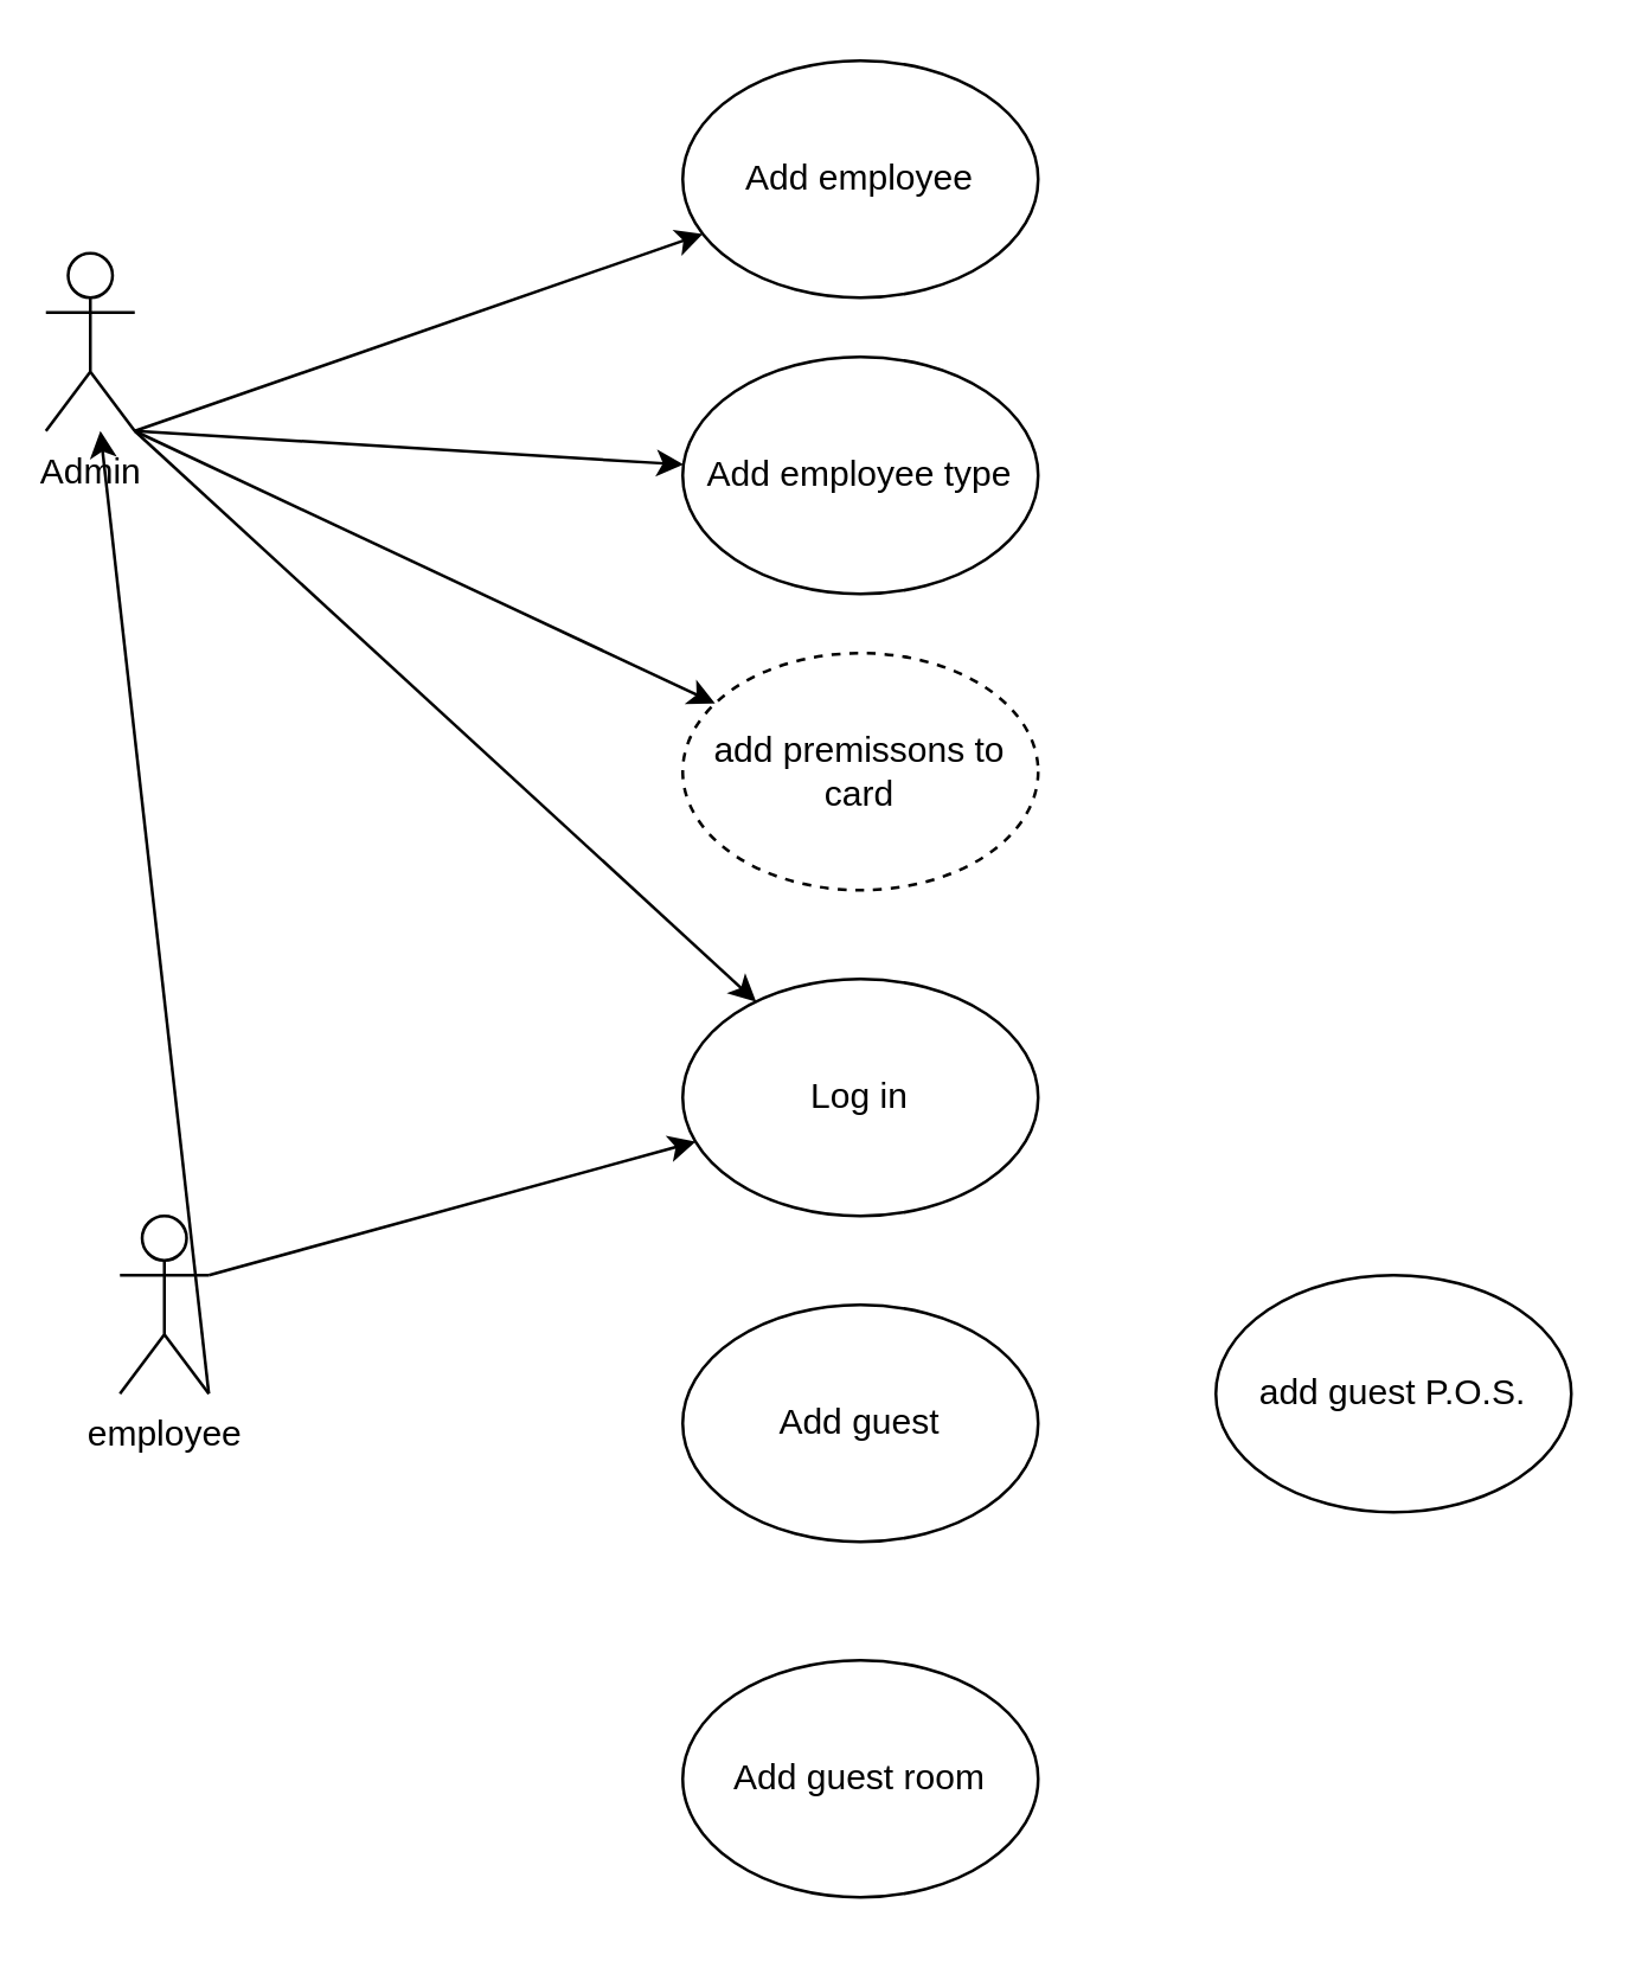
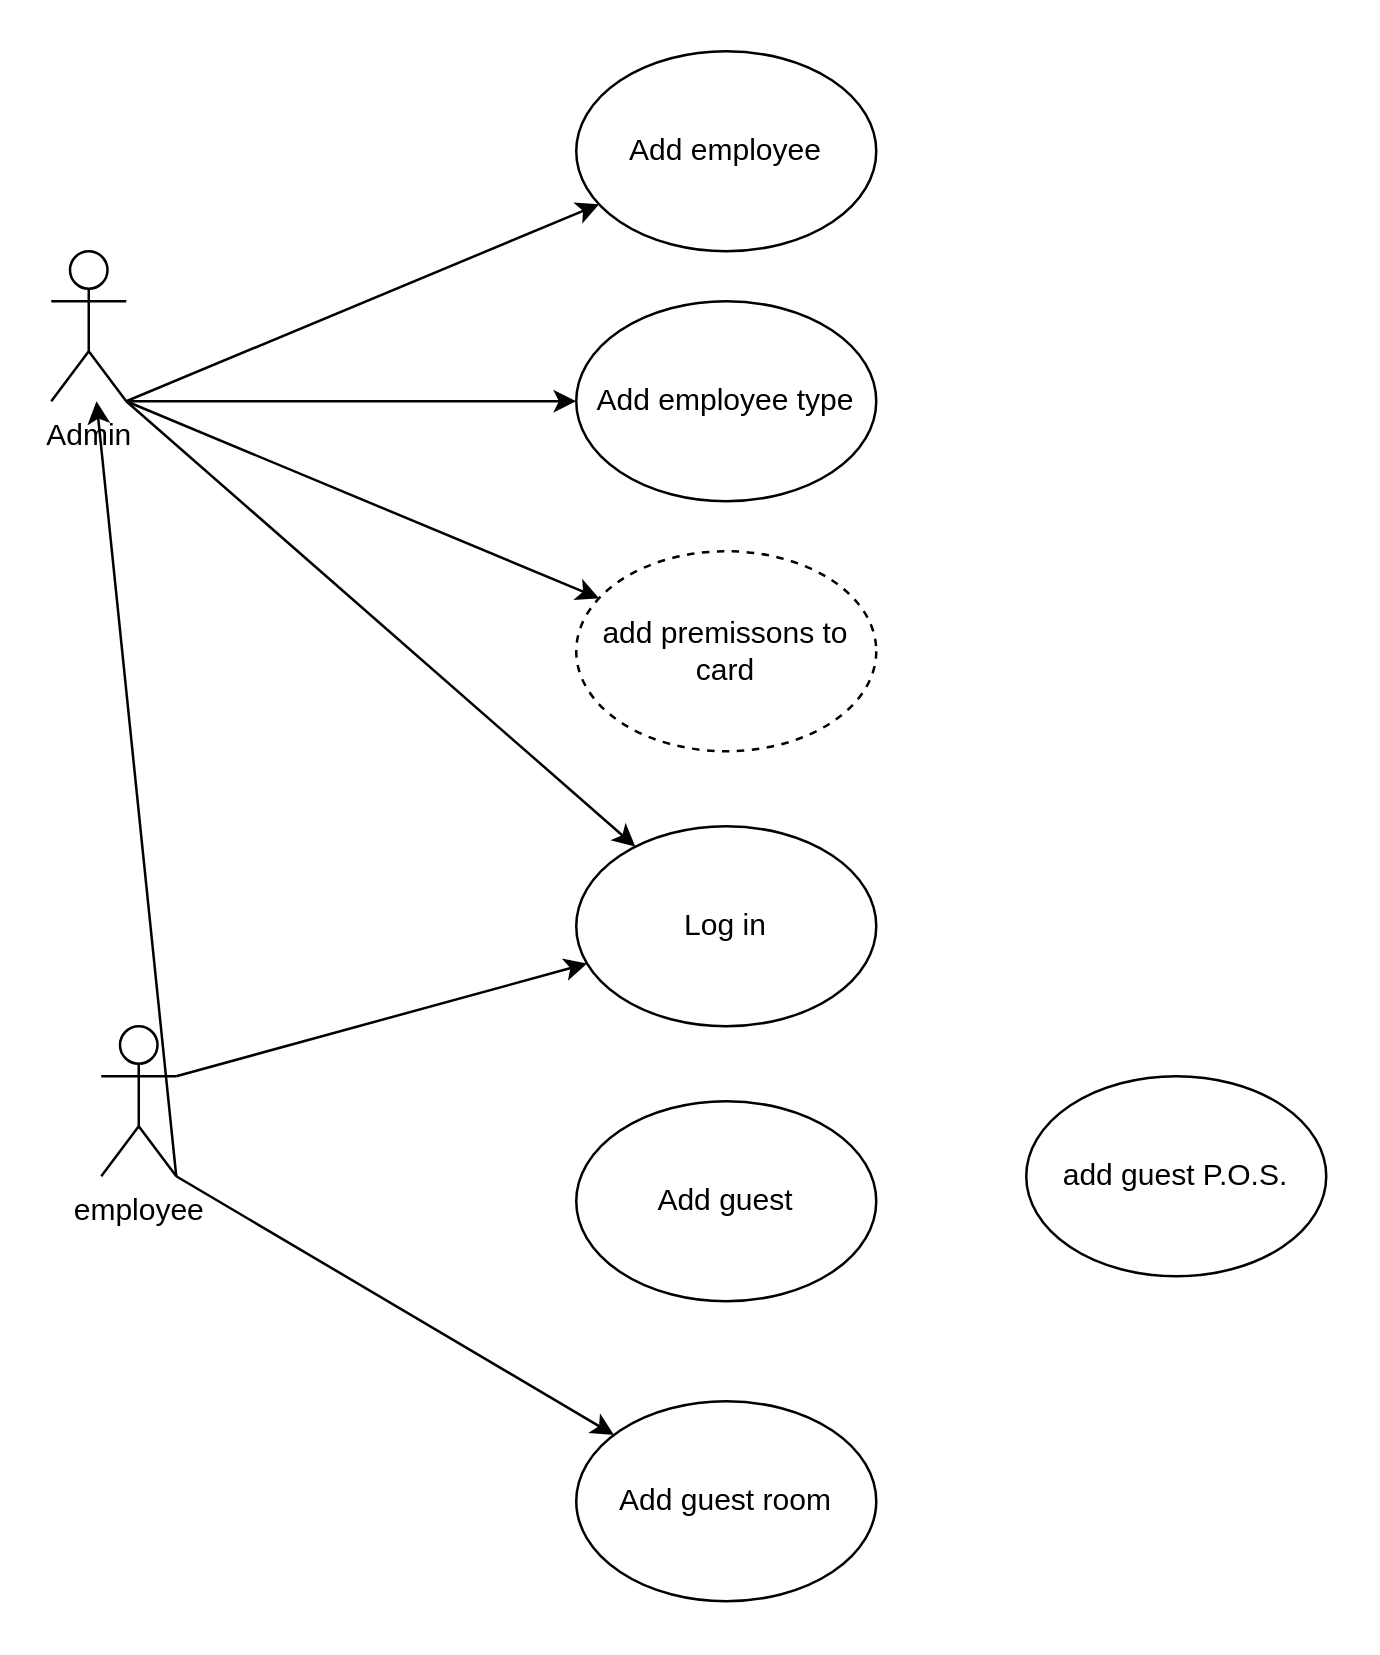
  <mxCell id="0" />
  <mxCell id="1" parent="0" />
  <mxCell id="2" style="rounded=0;orthogonalLoop=1;jettySize=auto;html=1;exitX=1;exitY=0.333;exitDx=0;exitDy=0;exitPerimeter=0;" parent="1" source="5" target="11" edge="1"><mxGeometry relative="1" as="geometry" /></mxCell>
  <mxCell id="3" style="edgeStyle=none;rounded=0;orthogonalLoop=1;jettySize=auto;html=1;exitX=1;exitY=1;exitDx=0;exitDy=0;exitPerimeter=0;" parent="1" source="5" target="10" edge="1"><mxGeometry relative="1" as="geometry" /></mxCell>
+ <mxCell id="4" style="edgeStyle=none;rounded=0;orthogonalLoop=1;jettySize=auto;html=1;exitX=1;exitY=1;exitDx=0;exitDy=0;exitPerimeter=0;" parent="1" source="5" target="17" edge="1"><mxGeometry relative="1" as="geometry" /></mxCell>
  <mxCell id="5" value="employee" style="shape=umlActor;verticalLabelPosition=bottom;verticalAlign=top;html=1;outlineConnect=0;" parent="1" vertex="1"><mxGeometry x="40" y="410" width="30" height="60" as="geometry" /></mxCell>
  <mxCell id="6" style="rounded=0;orthogonalLoop=1;jettySize=auto;html=1;exitX=1;exitY=1;exitDx=0;exitDy=0;exitPerimeter=0;" parent="1" source="10" target="11" edge="1"><mxGeometry relative="1" as="geometry" /></mxCell>
  <mxCell id="7" style="edgeStyle=none;rounded=0;orthogonalLoop=1;jettySize=auto;html=1;exitX=1;exitY=1;exitDx=0;exitDy=0;exitPerimeter=0;" parent="1" source="10" target="13" edge="1"><mxGeometry relative="1" as="geometry" /></mxCell>
  <mxCell id="8" style="edgeStyle=none;rounded=0;orthogonalLoop=1;jettySize=auto;html=1;exitX=1;exitY=1;exitDx=0;exitDy=0;exitPerimeter=0;" parent="1" source="10" target="14" edge="1"><mxGeometry relative="1" as="geometry" /></mxCell>
  <mxCell id="9" style="edgeStyle=none;rounded=0;orthogonalLoop=1;jettySize=auto;html=1;exitX=1;exitY=1;exitDx=0;exitDy=0;exitPerimeter=0;" parent="1" source="10" target="16" edge="1"><mxGeometry relative="1" as="geometry" /></mxCell>
- <mxCell id="10" value="Admin" style="shape=umlActor;verticalLabelPosition=bottom;verticalAlign=top;html=1;outlineConnect=0;" parent="1" vertex="1"><mxGeometry x="15" y="85" width="30" height="60" as="geometry" /></mxCell>
+ <mxCell id="10" value="Admin" style="shape=umlActor;verticalLabelPosition=bottom;verticalAlign=top;html=1;outlineConnect=0;" parent="1" vertex="1"><mxGeometry x="20" y="100" width="30" height="60" as="geometry" /></mxCell>
  <mxCell id="11" value="Log in" style="ellipse;whiteSpace=wrap;html=1;" parent="1" vertex="1"><mxGeometry x="230" y="330" width="120" height="80" as="geometry" /></mxCell>
  <mxCell id="12" value="Add guest" style="ellipse;whiteSpace=wrap;html=1;" parent="1" vertex="1"><mxGeometry x="230" y="440" width="120" height="80" as="geometry" /></mxCell>
  <mxCell id="13" value="Add employee" style="ellipse;whiteSpace=wrap;html=1;" parent="1" vertex="1"><mxGeometry x="230" y="20" width="120" height="80" as="geometry" /></mxCell>
  <mxCell id="14" value="Add employee type" style="ellipse;whiteSpace=wrap;html=1;" parent="1" vertex="1"><mxGeometry x="230" y="120" width="120" height="80" as="geometry" /></mxCell>
  <mxCell id="15" value="add guest P.O.S." style="ellipse;whiteSpace=wrap;html=1;" parent="1" vertex="1"><mxGeometry x="410" y="430" width="120" height="80" as="geometry" /></mxCell>
  <mxCell id="16" value="add premissons to card" style="ellipse;whiteSpace=wrap;html=1;dashed=1;" parent="1" vertex="1"><mxGeometry x="230" y="220" width="120" height="80" as="geometry" /></mxCell>
  <mxCell id="17" value="Add guest room" style="ellipse;whiteSpace=wrap;html=1;" parent="1" vertex="1"><mxGeometry x="230" y="560" width="120" height="80" as="geometry" /></mxCell>
